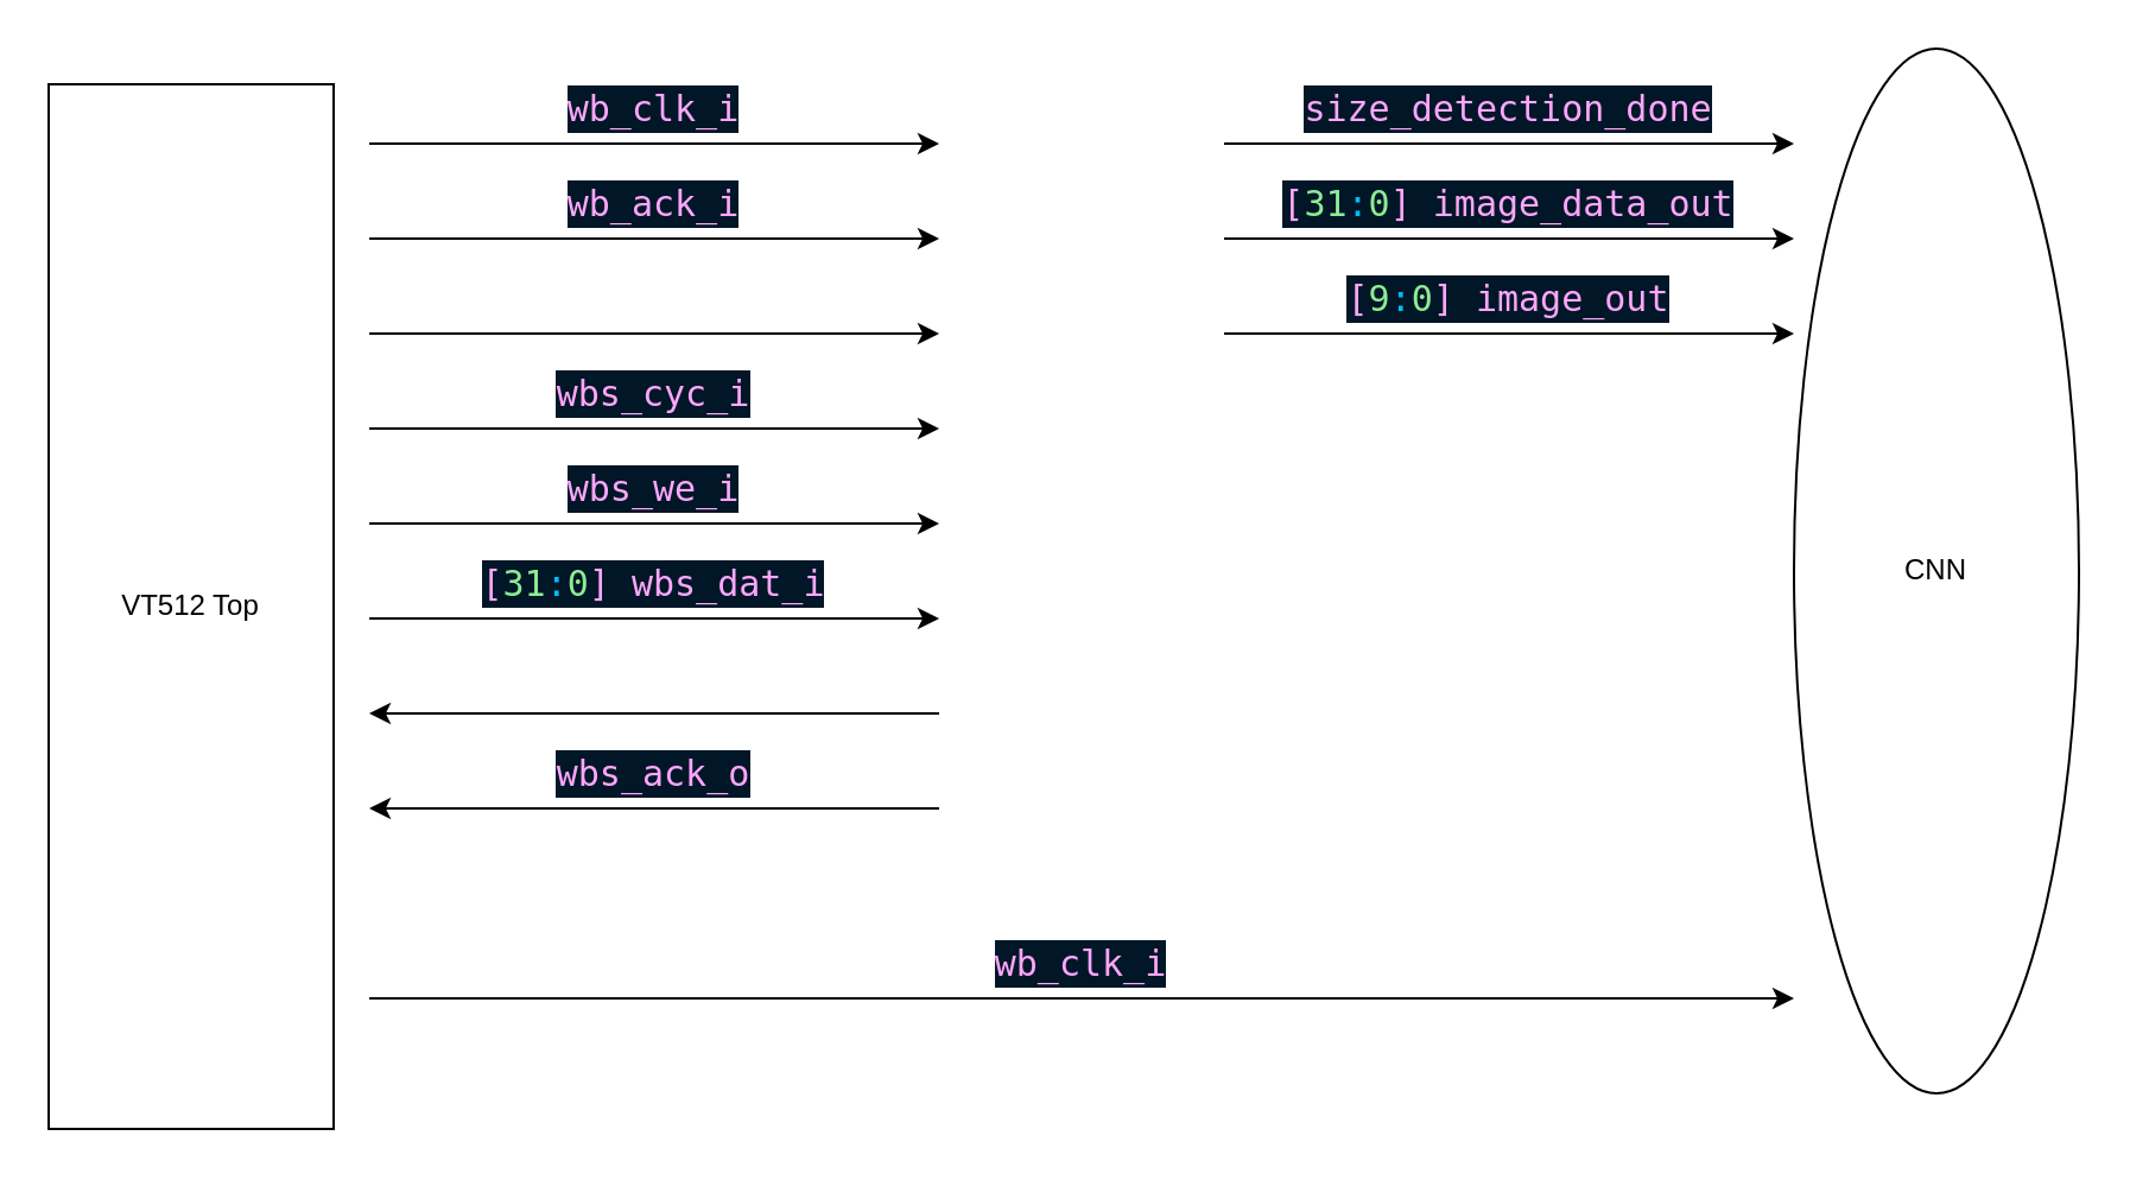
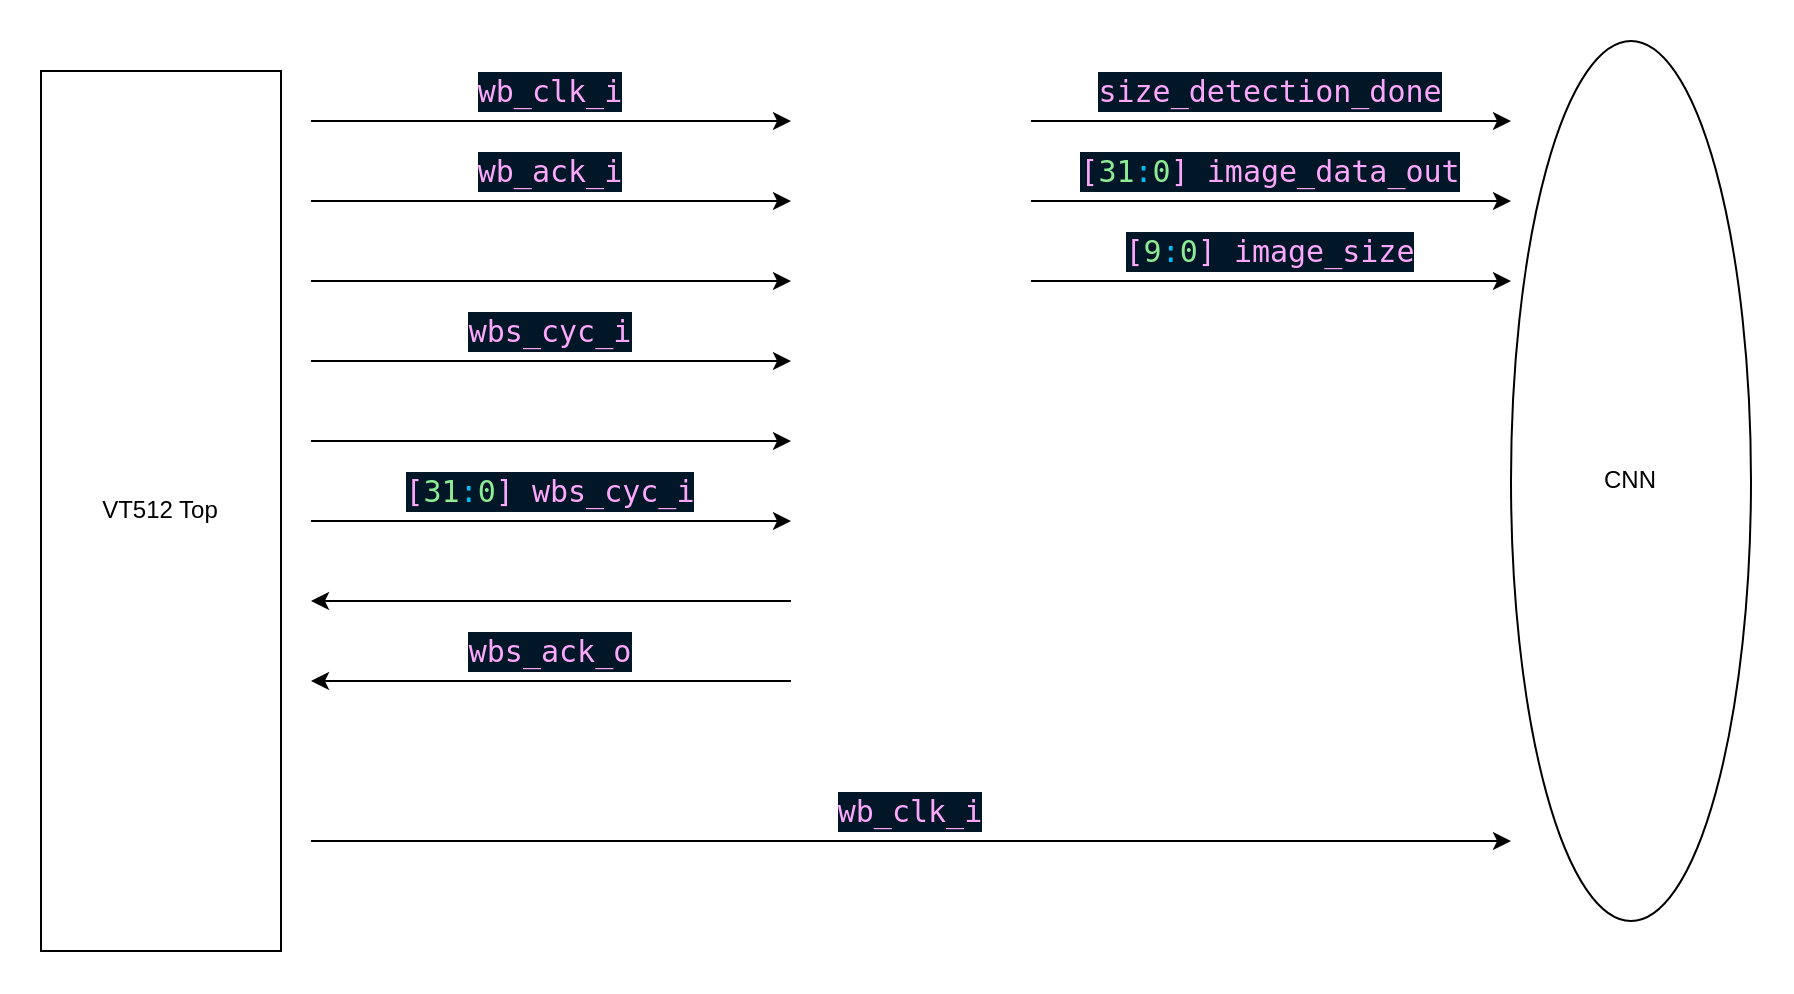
  <mxCell id="0" />
  <mxCell id="1" parent="0" />
  <mxCell id="2" value="CNN" style="ellipse;whiteSpace=wrap;html=1;" vertex="1" parent="1"><mxGeometry x="755" y="20" width="120" height="440" as="geometry" /></mxCell>
  <mxCell id="3" value="VT512 Top" style="rounded=0;whiteSpace=wrap;html=1;" vertex="1" parent="1"><mxGeometry x="20" y="35" width="120" height="440" as="geometry" /></mxCell>
  <mxCell id="4" value="" style="group" vertex="1" connectable="0" parent="1"><mxGeometry x="155" y="70" width="240" height="30" as="geometry" /></mxCell>
  <mxCell id="5" value="" style="endArrow=classic;html=1;rounded=0;" edge="1" parent="4"><mxGeometry width="50" height="50" relative="1" as="geometry"><mxPoint y="30" as="sourcePoint" /><mxPoint x="240" y="30" as="targetPoint" /></mxGeometry></mxCell>
  <mxCell id="6" value="&lt;div style=&quot;color: rgb(253, 167, 251); background-color: rgb(1, 22, 39); font-family: Menlo, Consolas, &amp;quot;DejaVu Sans Mono&amp;quot;, monospace, Consolas, &amp;quot;Courier New&amp;quot;, monospace; font-size: 15px; line-height: 20px;&quot;&gt;&lt;div style=&quot;line-height: 20px;&quot;&gt;wb_ack_i&lt;/div&gt;&lt;/div&gt;" style="text;html=1;strokeColor=none;fillColor=none;align=center;verticalAlign=middle;whiteSpace=wrap;rounded=0;" vertex="1" parent="4"><mxGeometry x="60" width="120" height="30" as="geometry" /></mxCell>
  <mxCell id="7" value="" style="group" vertex="1" connectable="0" parent="1"><mxGeometry x="155" y="390" width="600" height="30" as="geometry" /></mxCell>
  <mxCell id="8" value="" style="endArrow=classic;html=1;rounded=0;" edge="1" parent="7"><mxGeometry width="50" height="50" relative="1" as="geometry"><mxPoint y="30" as="sourcePoint" /><mxPoint x="600" y="30" as="targetPoint" /></mxGeometry></mxCell>
  <mxCell id="9" value="&lt;div style=&quot;color: rgb(253, 167, 251); background-color: rgb(1, 22, 39); font-family: Menlo, Consolas, &amp;quot;DejaVu Sans Mono&amp;quot;, monospace, Consolas, &amp;quot;Courier New&amp;quot;, monospace; font-size: 15px; line-height: 20px;&quot;&gt;wb_clk_i&lt;/div&gt;" style="text;html=1;strokeColor=none;fillColor=none;align=center;verticalAlign=middle;whiteSpace=wrap;rounded=0;" vertex="1" parent="7"><mxGeometry x="150" width="300" height="30" as="geometry" /></mxCell>
  <mxCell id="10" value="" style="group" vertex="1" connectable="0" parent="1"><mxGeometry x="155" y="110" width="240" height="30" as="geometry" /></mxCell>
  <mxCell id="11" value="" style="endArrow=classic;html=1;rounded=0;" edge="1" parent="10"><mxGeometry width="50" height="50" relative="1" as="geometry"><mxPoint y="30" as="sourcePoint" /><mxPoint x="240" y="30" as="targetPoint" /></mxGeometry></mxCell>
  <mxCell id="12" value="" style="group" vertex="1" connectable="0" parent="1"><mxGeometry x="155" y="150" width="240" height="30" as="geometry" /></mxCell>
  <mxCell id="13" value="" style="endArrow=classic;html=1;rounded=0;" edge="1" parent="12"><mxGeometry width="50" height="50" relative="1" as="geometry"><mxPoint y="30" as="sourcePoint" /><mxPoint x="240" y="30" as="targetPoint" /></mxGeometry></mxCell>
  <mxCell id="14" value="&lt;div style=&quot;color: rgb(253, 167, 251); background-color: rgb(1, 22, 39); font-family: Menlo, Consolas, &amp;quot;DejaVu Sans Mono&amp;quot;, monospace, Consolas, &amp;quot;Courier New&amp;quot;, monospace; font-size: 15px; line-height: 20px;&quot;&gt;&lt;div style=&quot;line-height: 20px;&quot;&gt;&lt;div style=&quot;line-height: 20px;&quot;&gt;&lt;div style=&quot;line-height: 20px;&quot;&gt;wbs_cyc_i&lt;/div&gt;&lt;/div&gt;&lt;/div&gt;&lt;/div&gt;" style="text;html=1;strokeColor=none;fillColor=none;align=center;verticalAlign=middle;whiteSpace=wrap;rounded=0;" vertex="1" parent="12"><mxGeometry x="60" width="120" height="30" as="geometry" /></mxCell>
  <mxCell id="15" value="" style="group" vertex="1" connectable="0" parent="1"><mxGeometry x="155" y="190" width="240" height="30" as="geometry" /></mxCell>
  <mxCell id="16" value="" style="endArrow=classic;html=1;rounded=0;" edge="1" parent="15"><mxGeometry width="50" height="50" relative="1" as="geometry"><mxPoint y="30" as="sourcePoint" /><mxPoint x="240" y="30" as="targetPoint" /></mxGeometry></mxCell>
- <mxCell id="17" value="&lt;div style=&quot;color: rgb(253, 167, 251); background-color: rgb(1, 22, 39); font-family: Menlo, Consolas, &amp;quot;DejaVu Sans Mono&amp;quot;, monospace, Consolas, &amp;quot;Courier New&amp;quot;, monospace; font-size: 15px; line-height: 20px;&quot;&gt;&lt;div style=&quot;line-height: 20px;&quot;&gt;&lt;div style=&quot;line-height: 20px;&quot;&gt;&lt;div style=&quot;line-height: 20px;&quot;&gt;&lt;div style=&quot;line-height: 20px;&quot;&gt;wbs_we_i&lt;/div&gt;&lt;/div&gt;&lt;/div&gt;&lt;/div&gt;&lt;/div&gt;" style="text;html=1;strokeColor=none;fillColor=none;align=center;verticalAlign=middle;whiteSpace=wrap;rounded=0;" vertex="1" parent="15"><mxGeometry x="60" width="120" height="30" as="geometry" /></mxCell>
  <mxCell id="18" value="" style="group" vertex="1" connectable="0" parent="1"><mxGeometry x="155" y="230" width="240" height="30" as="geometry" /></mxCell>
  <mxCell id="19" value="" style="endArrow=classic;html=1;rounded=0;" edge="1" parent="18"><mxGeometry width="50" height="50" relative="1" as="geometry"><mxPoint y="30" as="sourcePoint" /><mxPoint x="240" y="30" as="targetPoint" /></mxGeometry></mxCell>
- <mxCell id="20" value="&lt;div style=&quot;color: rgb(253, 167, 251); background-color: rgb(1, 22, 39); font-family: Menlo, Consolas, &amp;quot;DejaVu Sans Mono&amp;quot;, monospace, Consolas, &amp;quot;Courier New&amp;quot;, monospace; font-size: 15px; line-height: 20px;&quot;&gt;&lt;div style=&quot;line-height: 20px;&quot;&gt;&lt;div style=&quot;line-height: 20px;&quot;&gt;&lt;div style=&quot;line-height: 20px;&quot;&gt;&lt;div style=&quot;line-height: 20px;&quot;&gt;&lt;div style=&quot;line-height: 20px;&quot;&gt;&lt;div style=&quot;line-height: 20px;&quot;&gt;[&lt;span style=&quot;color: #8dec95;&quot;&gt;31&lt;/span&gt;&lt;span style=&quot;color: #00bff9;&quot;&gt;:&lt;/span&gt;&lt;span style=&quot;color: #8dec95;&quot;&gt;0&lt;/span&gt;] wbs_dat_i&lt;/div&gt;&lt;/div&gt;&lt;/div&gt;&lt;/div&gt;&lt;/div&gt;&lt;/div&gt;&lt;/div&gt;" style="text;html=1;strokeColor=none;fillColor=none;align=center;verticalAlign=middle;whiteSpace=wrap;rounded=0;" vertex="1" parent="18"><mxGeometry x="12" width="216" height="30" as="geometry" /></mxCell>
+ <mxCell id="20" value="&lt;div style=&quot;color: rgb(253, 167, 251); background-color: rgb(1, 22, 39); font-family: Menlo, Consolas, &amp;quot;DejaVu Sans Mono&amp;quot;, monospace, Consolas, &amp;quot;Courier New&amp;quot;, monospace; font-size: 15px; line-height: 20px;&quot;&gt;&lt;div style=&quot;line-height: 20px;&quot;&gt;&lt;div style=&quot;line-height: 20px;&quot;&gt;&lt;div style=&quot;line-height: 20px;&quot;&gt;&lt;div style=&quot;line-height: 20px;&quot;&gt;&lt;div style=&quot;line-height: 20px;&quot;&gt;&lt;div style=&quot;line-height: 20px;&quot;&gt;[&lt;span style=&quot;color: #8dec95;&quot;&gt;31&lt;/span&gt;&lt;span style=&quot;color: #00bff9;&quot;&gt;:&lt;/span&gt;&lt;span style=&quot;color: #8dec95;&quot;&gt;0&lt;/span&gt;] wbs_cyc_i&lt;/div&gt;&lt;/div&gt;&lt;/div&gt;&lt;/div&gt;&lt;/div&gt;&lt;/div&gt;&lt;/div&gt;" style="text;html=1;strokeColor=none;fillColor=none;align=center;verticalAlign=middle;whiteSpace=wrap;rounded=0;" vertex="1" parent="18"><mxGeometry x="12" width="216" height="30" as="geometry" /></mxCell>
  <mxCell id="21" value="" style="group" vertex="1" connectable="0" parent="1"><mxGeometry x="515" y="70" width="240" height="30" as="geometry" /></mxCell>
  <mxCell id="22" value="" style="endArrow=classic;html=1;rounded=0;" edge="1" parent="21"><mxGeometry width="50" height="50" relative="1" as="geometry"><mxPoint y="30" as="sourcePoint" /><mxPoint x="240" y="30" as="targetPoint" /></mxGeometry></mxCell>
  <mxCell id="23" value="&lt;div style=&quot;background-color: rgb(1, 22, 39); font-family: Menlo, Consolas, &amp;quot;DejaVu Sans Mono&amp;quot;, monospace, Consolas, &amp;quot;Courier New&amp;quot;, monospace; font-size: 15px; line-height: 20px;&quot;&gt;&lt;div style=&quot;line-height: 20px;&quot;&gt;&lt;div style=&quot;line-height: 20px;&quot;&gt;&lt;div style=&quot;line-height: 20px;&quot;&gt;&lt;div style=&quot;line-height: 20px;&quot;&gt;&lt;div style=&quot;line-height: 20px;&quot;&gt;&lt;div style=&quot;line-height: 20px;&quot;&gt;&lt;div style=&quot;line-height: 20px;&quot;&gt;&lt;div style=&quot;line-height: 20px;&quot;&gt;&lt;font color=&quot;#fda7fb&quot;&gt;[&lt;/font&gt;&lt;font color=&quot;#8dec95&quot;&gt;31&lt;/font&gt;&lt;span style=&quot;color: rgb(0, 191, 249);&quot;&gt;:&lt;/span&gt;&lt;span style=&quot;color: rgb(141, 236, 149);&quot;&gt;0&lt;/span&gt;&lt;font color=&quot;#fda7fb&quot;&gt;] image_data_out&lt;/font&gt;&lt;/div&gt;&lt;/div&gt;&lt;/div&gt;&lt;/div&gt;&lt;/div&gt;&lt;/div&gt;&lt;/div&gt;&lt;/div&gt;&lt;/div&gt;" style="text;html=1;strokeColor=none;fillColor=none;align=center;verticalAlign=middle;whiteSpace=wrap;rounded=0;" vertex="1" parent="21"><mxGeometry x="12" width="216" height="30" as="geometry" /></mxCell>
  <mxCell id="24" value="" style="group" vertex="1" connectable="0" parent="1"><mxGeometry x="515" y="110" width="240" height="30" as="geometry" /></mxCell>
  <mxCell id="25" value="" style="endArrow=classic;html=1;rounded=0;" edge="1" parent="24"><mxGeometry width="50" height="50" relative="1" as="geometry"><mxPoint y="30" as="sourcePoint" /><mxPoint x="240" y="30" as="targetPoint" /></mxGeometry></mxCell>
- <mxCell id="26" value="&lt;div style=&quot;background-color: rgb(1, 22, 39); font-family: Menlo, Consolas, &amp;quot;DejaVu Sans Mono&amp;quot;, monospace, Consolas, &amp;quot;Courier New&amp;quot;, monospace; font-size: 15px; line-height: 20px;&quot;&gt;&lt;div style=&quot;line-height: 20px;&quot;&gt;&lt;div style=&quot;line-height: 20px;&quot;&gt;&lt;div style=&quot;line-height: 20px;&quot;&gt;&lt;div style=&quot;line-height: 20px;&quot;&gt;&lt;div style=&quot;line-height: 20px;&quot;&gt;&lt;div style=&quot;line-height: 20px;&quot;&gt;&lt;div style=&quot;line-height: 20px;&quot;&gt;&lt;div style=&quot;line-height: 20px;&quot;&gt;&lt;font color=&quot;#fda7fb&quot;&gt;[&lt;/font&gt;&lt;font color=&quot;#8dec95&quot;&gt;9&lt;/font&gt;&lt;span style=&quot;color: rgb(0, 191, 249);&quot;&gt;:&lt;/span&gt;&lt;span style=&quot;color: rgb(141, 236, 149);&quot;&gt;0&lt;/span&gt;&lt;font color=&quot;#fda7fb&quot;&gt;]&amp;nbsp;&lt;/font&gt;&lt;span style=&quot;color: rgb(253, 167, 251);&quot;&gt;image_out&lt;/span&gt;&lt;/div&gt;&lt;/div&gt;&lt;/div&gt;&lt;/div&gt;&lt;/div&gt;&lt;/div&gt;&lt;/div&gt;&lt;/div&gt;&lt;/div&gt;" style="text;html=1;strokeColor=none;fillColor=none;align=center;verticalAlign=middle;whiteSpace=wrap;rounded=0;" vertex="1" parent="24"><mxGeometry x="12" width="216" height="30" as="geometry" /></mxCell>
+ <mxCell id="26" value="&lt;div style=&quot;background-color: rgb(1, 22, 39); font-family: Menlo, Consolas, &amp;quot;DejaVu Sans Mono&amp;quot;, monospace, Consolas, &amp;quot;Courier New&amp;quot;, monospace; font-size: 15px; line-height: 20px;&quot;&gt;&lt;div style=&quot;line-height: 20px;&quot;&gt;&lt;div style=&quot;line-height: 20px;&quot;&gt;&lt;div style=&quot;line-height: 20px;&quot;&gt;&lt;div style=&quot;line-height: 20px;&quot;&gt;&lt;div style=&quot;line-height: 20px;&quot;&gt;&lt;div style=&quot;line-height: 20px;&quot;&gt;&lt;div style=&quot;line-height: 20px;&quot;&gt;&lt;div style=&quot;line-height: 20px;&quot;&gt;&lt;font color=&quot;#fda7fb&quot;&gt;[&lt;/font&gt;&lt;font color=&quot;#8dec95&quot;&gt;9&lt;/font&gt;&lt;span style=&quot;color: rgb(0, 191, 249);&quot;&gt;:&lt;/span&gt;&lt;span style=&quot;color: rgb(141, 236, 149);&quot;&gt;0&lt;/span&gt;&lt;font color=&quot;#fda7fb&quot;&gt;]&amp;nbsp;&lt;/font&gt;&lt;span style=&quot;color: rgb(253, 167, 251);&quot;&gt;image_size&lt;/span&gt;&lt;/div&gt;&lt;/div&gt;&lt;/div&gt;&lt;/div&gt;&lt;/div&gt;&lt;/div&gt;&lt;/div&gt;&lt;/div&gt;&lt;/div&gt;" style="text;html=1;strokeColor=none;fillColor=none;align=center;verticalAlign=middle;whiteSpace=wrap;rounded=0;" vertex="1" parent="24"><mxGeometry x="12" width="216" height="30" as="geometry" /></mxCell>
  <mxCell id="27" value="" style="group" vertex="1" connectable="0" parent="1"><mxGeometry x="515" y="30" width="240" height="30" as="geometry" /></mxCell>
  <mxCell id="28" value="" style="endArrow=classic;html=1;rounded=0;" edge="1" parent="27"><mxGeometry width="50" height="50" relative="1" as="geometry"><mxPoint y="30" as="sourcePoint" /><mxPoint x="240" y="30" as="targetPoint" /></mxGeometry></mxCell>
  <mxCell id="29" value="&lt;div style=&quot;background-color: rgb(1, 22, 39); font-family: Menlo, Consolas, &amp;quot;DejaVu Sans Mono&amp;quot;, monospace, Consolas, &amp;quot;Courier New&amp;quot;, monospace; font-size: 15px; line-height: 20px;&quot;&gt;&lt;div style=&quot;line-height: 20px;&quot;&gt;&lt;div style=&quot;line-height: 20px;&quot;&gt;&lt;div style=&quot;line-height: 20px;&quot;&gt;&lt;div style=&quot;line-height: 20px;&quot;&gt;&lt;div style=&quot;line-height: 20px;&quot;&gt;&lt;div style=&quot;line-height: 20px;&quot;&gt;&lt;div style=&quot;line-height: 20px;&quot;&gt;&lt;div style=&quot;line-height: 20px;&quot;&gt;&lt;span style=&quot;color: rgb(253, 167, 251);&quot;&gt;size_detection_done&lt;/span&gt;&lt;/div&gt;&lt;/div&gt;&lt;/div&gt;&lt;/div&gt;&lt;/div&gt;&lt;/div&gt;&lt;/div&gt;&lt;/div&gt;&lt;/div&gt;" style="text;html=1;strokeColor=none;fillColor=none;align=center;verticalAlign=middle;whiteSpace=wrap;rounded=0;" vertex="1" parent="27"><mxGeometry x="12" width="216" height="30" as="geometry" /></mxCell>
  <mxCell id="30" value="" style="group" vertex="1" connectable="0" parent="1"><mxGeometry x="155" y="30" width="240" height="30" as="geometry" /></mxCell>
  <mxCell id="31" value="" style="endArrow=classic;html=1;rounded=0;" edge="1" parent="30"><mxGeometry width="50" height="50" relative="1" as="geometry"><mxPoint y="30" as="sourcePoint" /><mxPoint x="240" y="30" as="targetPoint" /></mxGeometry></mxCell>
  <mxCell id="32" value="&lt;div style=&quot;color: rgb(253, 167, 251); background-color: rgb(1, 22, 39); font-family: Menlo, Consolas, &amp;quot;DejaVu Sans Mono&amp;quot;, monospace, Consolas, &amp;quot;Courier New&amp;quot;, monospace; font-size: 15px; line-height: 20px;&quot;&gt;wb_clk_i&lt;/div&gt;" style="text;html=1;strokeColor=none;fillColor=none;align=center;verticalAlign=middle;whiteSpace=wrap;rounded=0;" vertex="1" parent="30"><mxGeometry x="60" width="120" height="30" as="geometry" /></mxCell>
  <mxCell id="33" value="" style="group" vertex="1" connectable="0" parent="1"><mxGeometry x="155" y="270" width="240" height="30" as="geometry" /></mxCell>
  <mxCell id="34" value="" style="endArrow=classic;html=1;rounded=0;" edge="1" parent="33"><mxGeometry width="50" height="50" relative="1" as="geometry"><mxPoint x="240" y="30" as="sourcePoint" /><mxPoint y="30" as="targetPoint" /></mxGeometry></mxCell>
  <mxCell id="35" value="" style="group" vertex="1" connectable="0" parent="1"><mxGeometry x="155" y="310" width="240" height="30" as="geometry" /></mxCell>
  <mxCell id="36" value="&lt;div style=&quot;color: rgb(253, 167, 251); background-color: rgb(1, 22, 39); font-family: Menlo, Consolas, &amp;quot;DejaVu Sans Mono&amp;quot;, monospace, Consolas, &amp;quot;Courier New&amp;quot;, monospace; font-size: 15px; line-height: 20px;&quot;&gt;&lt;div style=&quot;line-height: 20px;&quot;&gt;&lt;div style=&quot;line-height: 20px;&quot;&gt;&lt;div style=&quot;line-height: 20px;&quot;&gt;&lt;div style=&quot;line-height: 20px;&quot;&gt;&lt;div style=&quot;line-height: 20px;&quot;&gt;&lt;div style=&quot;line-height: 20px;&quot;&gt;&lt;div style=&quot;line-height: 20px;&quot;&gt;&lt;div style=&quot;line-height: 20px;&quot;&gt;wbs_ack_o&lt;/div&gt;&lt;/div&gt;&lt;/div&gt;&lt;/div&gt;&lt;/div&gt;&lt;/div&gt;&lt;/div&gt;&lt;/div&gt;&lt;/div&gt;" style="text;html=1;strokeColor=none;fillColor=none;align=center;verticalAlign=middle;whiteSpace=wrap;rounded=0;" vertex="1" parent="35"><mxGeometry x="12" width="216" height="30" as="geometry" /></mxCell>
  <mxCell id="37" value="" style="endArrow=classic;html=1;rounded=0;" edge="1" parent="35"><mxGeometry width="50" height="50" relative="1" as="geometry"><mxPoint x="240" y="30" as="sourcePoint" /><mxPoint y="30" as="targetPoint" /></mxGeometry></mxCell>
